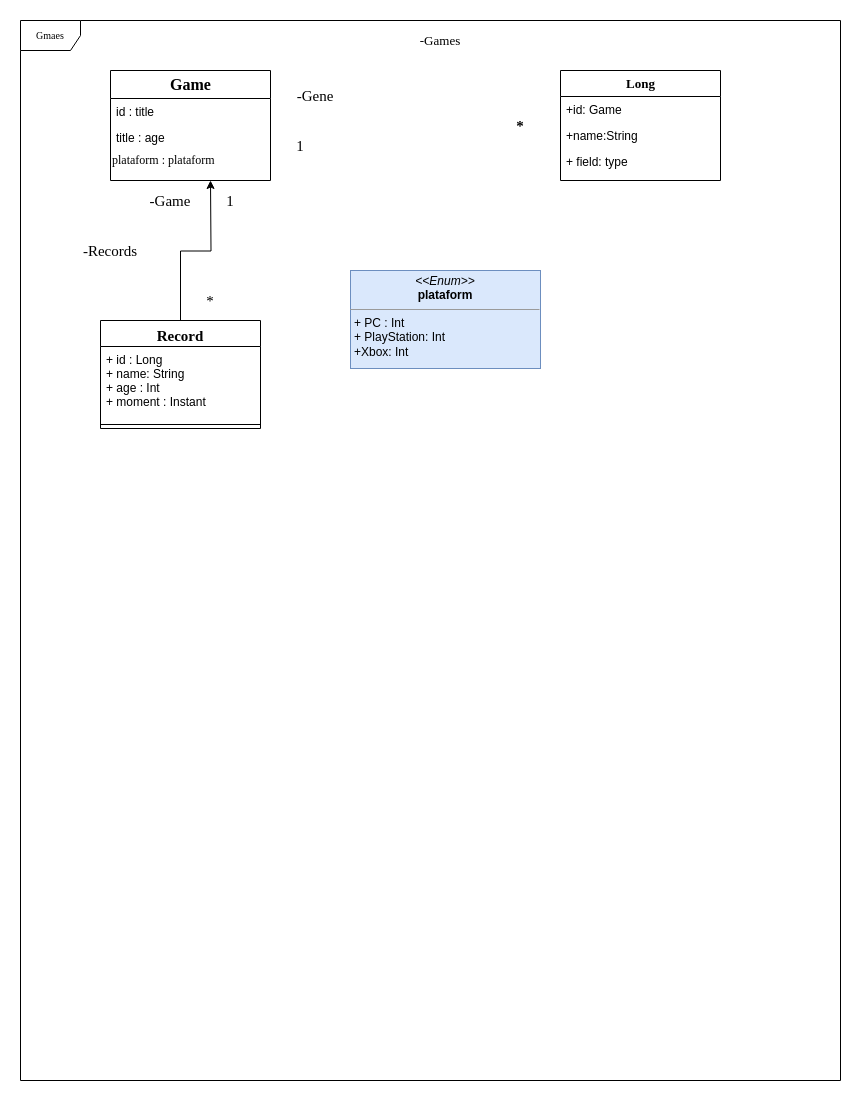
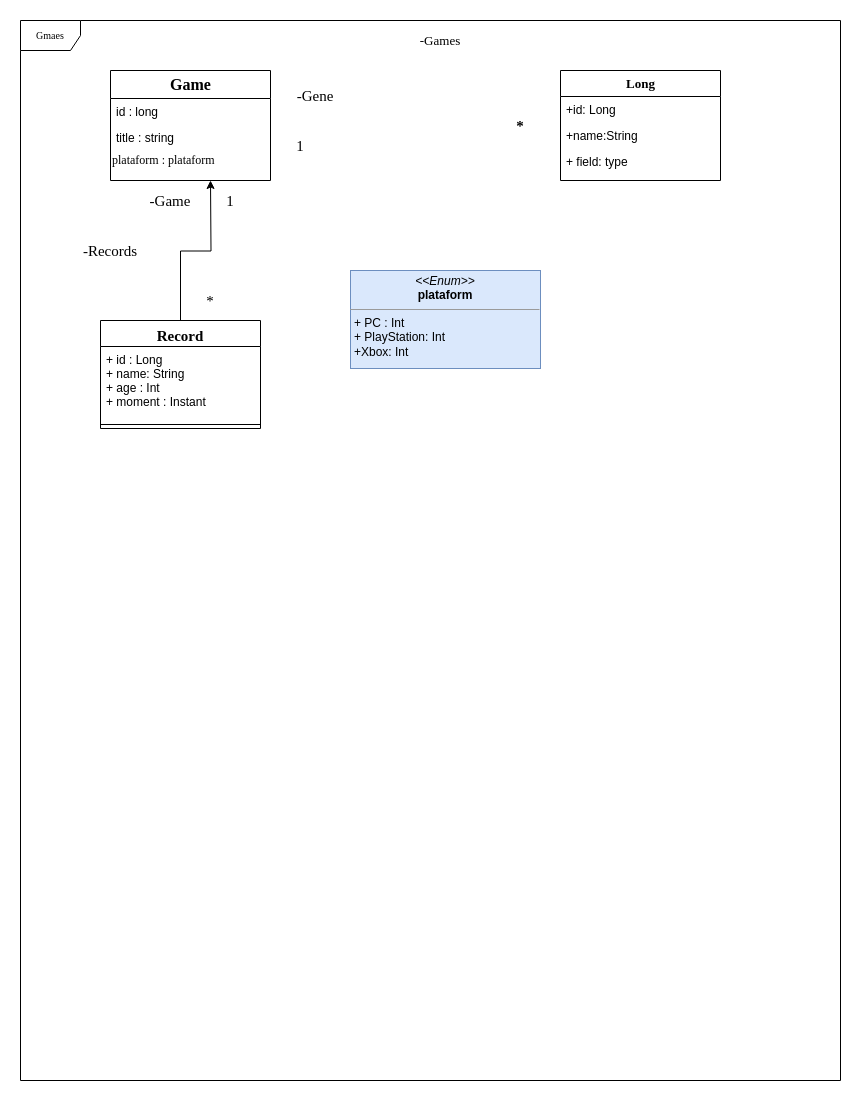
  <mxCell id="0" />
  <mxCell id="1" parent="0" />
  <mxCell id="2" value="Gmaes" style="shape=umlFrame;whiteSpace=wrap;html=1;rounded=0;shadow=0;comic=0;labelBackgroundColor=none;strokeWidth=1;fontFamily=Verdana;fontSize=10;align=center;" parent="1" vertex="1"><mxGeometry x="20" y="20" width="820" height="1060" as="geometry" /></mxCell>
  <mxCell id="3" value="&lt;p style=&quot;margin: 0px ; margin-top: 4px ; text-align: center&quot;&gt;&lt;i&gt;&amp;lt;&amp;lt;Enum&amp;gt;&amp;gt;&lt;/i&gt;&lt;br&gt;&lt;b&gt;plataform&lt;/b&gt;&lt;/p&gt;&lt;hr size=&quot;1&quot;&gt;&lt;p style=&quot;margin: 0px ; margin-left: 4px&quot;&gt;+ PC : Int&lt;br&gt;+ PlayStation: Int&lt;/p&gt;&lt;p style=&quot;margin: 0px ; margin-left: 4px&quot;&gt;+Xbox: Int&lt;/p&gt;" style="verticalAlign=top;align=left;overflow=fill;fontSize=12;fontFamily=Helvetica;html=1;rounded=0;shadow=0;comic=0;labelBackgroundColor=none;strokeWidth=1;fillColor=#dae8fc;strokeColor=#6c8ebf;" parent="1" vertex="1"><mxGeometry x="350" y="270" width="190" height="98" as="geometry" /></mxCell>
  <mxCell id="4" value="Game" style="swimlane;html=1;fontStyle=1;childLayout=stackLayout;horizontal=1;startSize=28;fillColor=none;horizontalStack=0;resizeParent=1;resizeLast=0;collapsible=1;marginBottom=0;swimlaneFillColor=#ffffff;rounded=0;shadow=0;comic=0;labelBackgroundColor=none;strokeWidth=1;fontFamily=Tahoma;fontSize=16;align=center;" parent="1" vertex="1"><mxGeometry x="110" y="70" width="160" height="110" as="geometry"><mxRectangle x="340" y="110" width="80" height="28" as="alternateBounds" /></mxGeometry></mxCell>
- <mxCell id="5" value="id : title" style="text;html=1;strokeColor=none;fillColor=none;align=left;verticalAlign=top;spacingLeft=4;spacingRight=4;whiteSpace=wrap;overflow=hidden;rotatable=0;points=[[0,0.5],[1,0.5]];portConstraint=eastwest;" parent="4" vertex="1"><mxGeometry y="28" width="160" height="26" as="geometry" /></mxCell>
- <mxCell id="6" value="title : age" style="text;html=1;strokeColor=none;fillColor=none;align=left;verticalAlign=top;spacingLeft=4;spacingRight=4;whiteSpace=wrap;overflow=hidden;rotatable=0;points=[[0,0.5],[1,0.5]];portConstraint=eastwest;" parent="4" vertex="1"><mxGeometry y="54" width="160" height="26" as="geometry" /></mxCell>
+ <mxCell id="5" value="id : long" style="text;html=1;strokeColor=none;fillColor=none;align=left;verticalAlign=top;spacingLeft=4;spacingRight=4;whiteSpace=wrap;overflow=hidden;rotatable=0;points=[[0,0.5],[1,0.5]];portConstraint=eastwest;" parent="4" vertex="1"><mxGeometry y="28" width="160" height="26" as="geometry" /></mxCell>
+ <mxCell id="6" value="title : string" style="text;html=1;strokeColor=none;fillColor=none;align=left;verticalAlign=top;spacingLeft=4;spacingRight=4;whiteSpace=wrap;overflow=hidden;rotatable=0;points=[[0,0.5],[1,0.5]];portConstraint=eastwest;" parent="4" vertex="1"><mxGeometry y="54" width="160" height="26" as="geometry" /></mxCell>
  <mxCell id="7" value="plataform : plataform" style="text;html=1;strokeColor=none;fillColor=none;align=left;verticalAlign=middle;whiteSpace=wrap;rounded=0;fontFamily=Tahoma;fontSize=12;" vertex="1" parent="4"><mxGeometry y="80" width="160" height="20" as="geometry" /></mxCell>
  <mxCell id="8" value="Long" style="swimlane;html=1;fontStyle=1;childLayout=stackLayout;horizontal=1;startSize=26;fillColor=none;horizontalStack=0;resizeParent=1;resizeLast=0;collapsible=1;marginBottom=0;swimlaneFillColor=#ffffff;rounded=0;shadow=0;comic=0;labelBackgroundColor=none;strokeWidth=1;fontFamily=Verdana;fontSize=13;align=center;" parent="1" vertex="1"><mxGeometry x="560" y="70" width="160" height="110" as="geometry" /></mxCell>
- <mxCell id="9" value="+id: Game" style="text;html=1;strokeColor=none;fillColor=none;align=left;verticalAlign=top;spacingLeft=4;spacingRight=4;whiteSpace=wrap;overflow=hidden;rotatable=0;points=[[0,0.5],[1,0.5]];portConstraint=eastwest;" parent="8" vertex="1"><mxGeometry y="26" width="160" height="26" as="geometry" /></mxCell>
+ <mxCell id="9" value="+id: Long" style="text;html=1;strokeColor=none;fillColor=none;align=left;verticalAlign=top;spacingLeft=4;spacingRight=4;whiteSpace=wrap;overflow=hidden;rotatable=0;points=[[0,0.5],[1,0.5]];portConstraint=eastwest;" parent="8" vertex="1"><mxGeometry y="26" width="160" height="26" as="geometry" /></mxCell>
  <mxCell id="10" value="+name:String" style="text;html=1;strokeColor=none;fillColor=none;align=left;verticalAlign=top;spacingLeft=4;spacingRight=4;whiteSpace=wrap;overflow=hidden;rotatable=0;points=[[0,0.5],[1,0.5]];portConstraint=eastwest;" parent="8" vertex="1"><mxGeometry y="52" width="160" height="26" as="geometry" /></mxCell>
  <mxCell id="11" value="+ field: type" style="text;html=1;strokeColor=none;fillColor=none;align=left;verticalAlign=top;spacingLeft=4;spacingRight=4;whiteSpace=wrap;overflow=hidden;rotatable=0;points=[[0,0.5],[1,0.5]];portConstraint=eastwest;" parent="8" vertex="1"><mxGeometry y="78" width="160" height="26" as="geometry" /></mxCell>
  <mxCell id="12" value="-Games" style="text;html=1;strokeColor=none;fillColor=none;align=center;verticalAlign=middle;whiteSpace=wrap;rounded=0;fontFamily=Tahoma;fontSize=13;" vertex="1" parent="1"><mxGeometry x="405" y="30" width="70" height="20" as="geometry" /></mxCell>
  <mxCell id="13" value="*" style="text;html=1;strokeColor=none;fillColor=none;align=center;verticalAlign=middle;whiteSpace=wrap;rounded=0;fontFamily=Tahoma;fontSize=15;fontStyle=1" vertex="1" parent="1"><mxGeometry x="500" y="115" width="40" height="20" as="geometry" /></mxCell>
  <mxCell id="14" value="-Gene" style="text;html=1;strokeColor=none;fillColor=none;align=center;verticalAlign=middle;whiteSpace=wrap;rounded=0;fontFamily=Tahoma;fontSize=15;" vertex="1" parent="1"><mxGeometry x="290" y="85" width="50" height="20" as="geometry" /></mxCell>
  <mxCell id="15" value="1" style="text;html=1;strokeColor=none;fillColor=none;align=center;verticalAlign=middle;whiteSpace=wrap;rounded=0;fontFamily=Tahoma;fontSize=15;" vertex="1" parent="1"><mxGeometry x="280" y="135" width="40" height="20" as="geometry" /></mxCell>
  <mxCell id="16" style="edgeStyle=orthogonalEdgeStyle;rounded=0;orthogonalLoop=1;jettySize=auto;html=1;fontFamily=Tahoma;fontSize=15;" edge="1" parent="1" source="17"><mxGeometry relative="1" as="geometry"><mxPoint x="210" y="180" as="targetPoint" /></mxGeometry></mxCell>
  <mxCell id="17" value="Record" style="swimlane;fontStyle=1;align=center;verticalAlign=top;childLayout=stackLayout;horizontal=1;startSize=26;horizontalStack=0;resizeParent=1;resizeParentMax=0;resizeLast=0;collapsible=1;marginBottom=0;fontFamily=Tahoma;fontSize=15;" vertex="1" parent="1"><mxGeometry x="100" y="320" width="160" height="108" as="geometry" /></mxCell>
  <mxCell id="18" value="+ id : Long&#10;+ name: String&#10;+ age : Int&#10;+ moment : Instant" style="text;strokeColor=none;fillColor=none;align=left;verticalAlign=top;spacingLeft=4;spacingRight=4;overflow=hidden;rotatable=0;points=[[0,0.5],[1,0.5]];portConstraint=eastwest;" vertex="1" parent="17"><mxGeometry y="26" width="160" height="74" as="geometry" /></mxCell>
  <mxCell id="19" value="" style="line;strokeWidth=1;fillColor=none;align=left;verticalAlign=middle;spacingTop=-1;spacingLeft=3;spacingRight=3;rotatable=0;labelPosition=right;points=[];portConstraint=eastwest;" vertex="1" parent="17"><mxGeometry y="100" width="160" height="8" as="geometry" /></mxCell>
  <mxCell id="20" value="1" style="text;html=1;strokeColor=none;fillColor=none;align=center;verticalAlign=middle;whiteSpace=wrap;rounded=0;fontFamily=Tahoma;fontSize=15;" vertex="1" parent="1"><mxGeometry x="210" y="190" width="40" height="20" as="geometry" /></mxCell>
  <mxCell id="21" value="-Game" style="text;html=1;strokeColor=none;fillColor=none;align=center;verticalAlign=middle;whiteSpace=wrap;rounded=0;fontFamily=Tahoma;fontSize=15;" vertex="1" parent="1"><mxGeometry x="140" y="190" width="60" height="20" as="geometry" /></mxCell>
  <mxCell id="22" value="*" style="text;html=1;strokeColor=none;fillColor=none;align=center;verticalAlign=middle;whiteSpace=wrap;rounded=0;fontFamily=Tahoma;fontSize=15;" vertex="1" parent="1"><mxGeometry x="190" y="290" width="40" height="20" as="geometry" /></mxCell>
  <mxCell id="23" value="-Records" style="text;html=1;strokeColor=none;fillColor=none;align=center;verticalAlign=middle;whiteSpace=wrap;rounded=0;fontFamily=Tahoma;fontSize=15;" vertex="1" parent="1"><mxGeometry x="70" y="240" width="80" height="20" as="geometry" /></mxCell>
